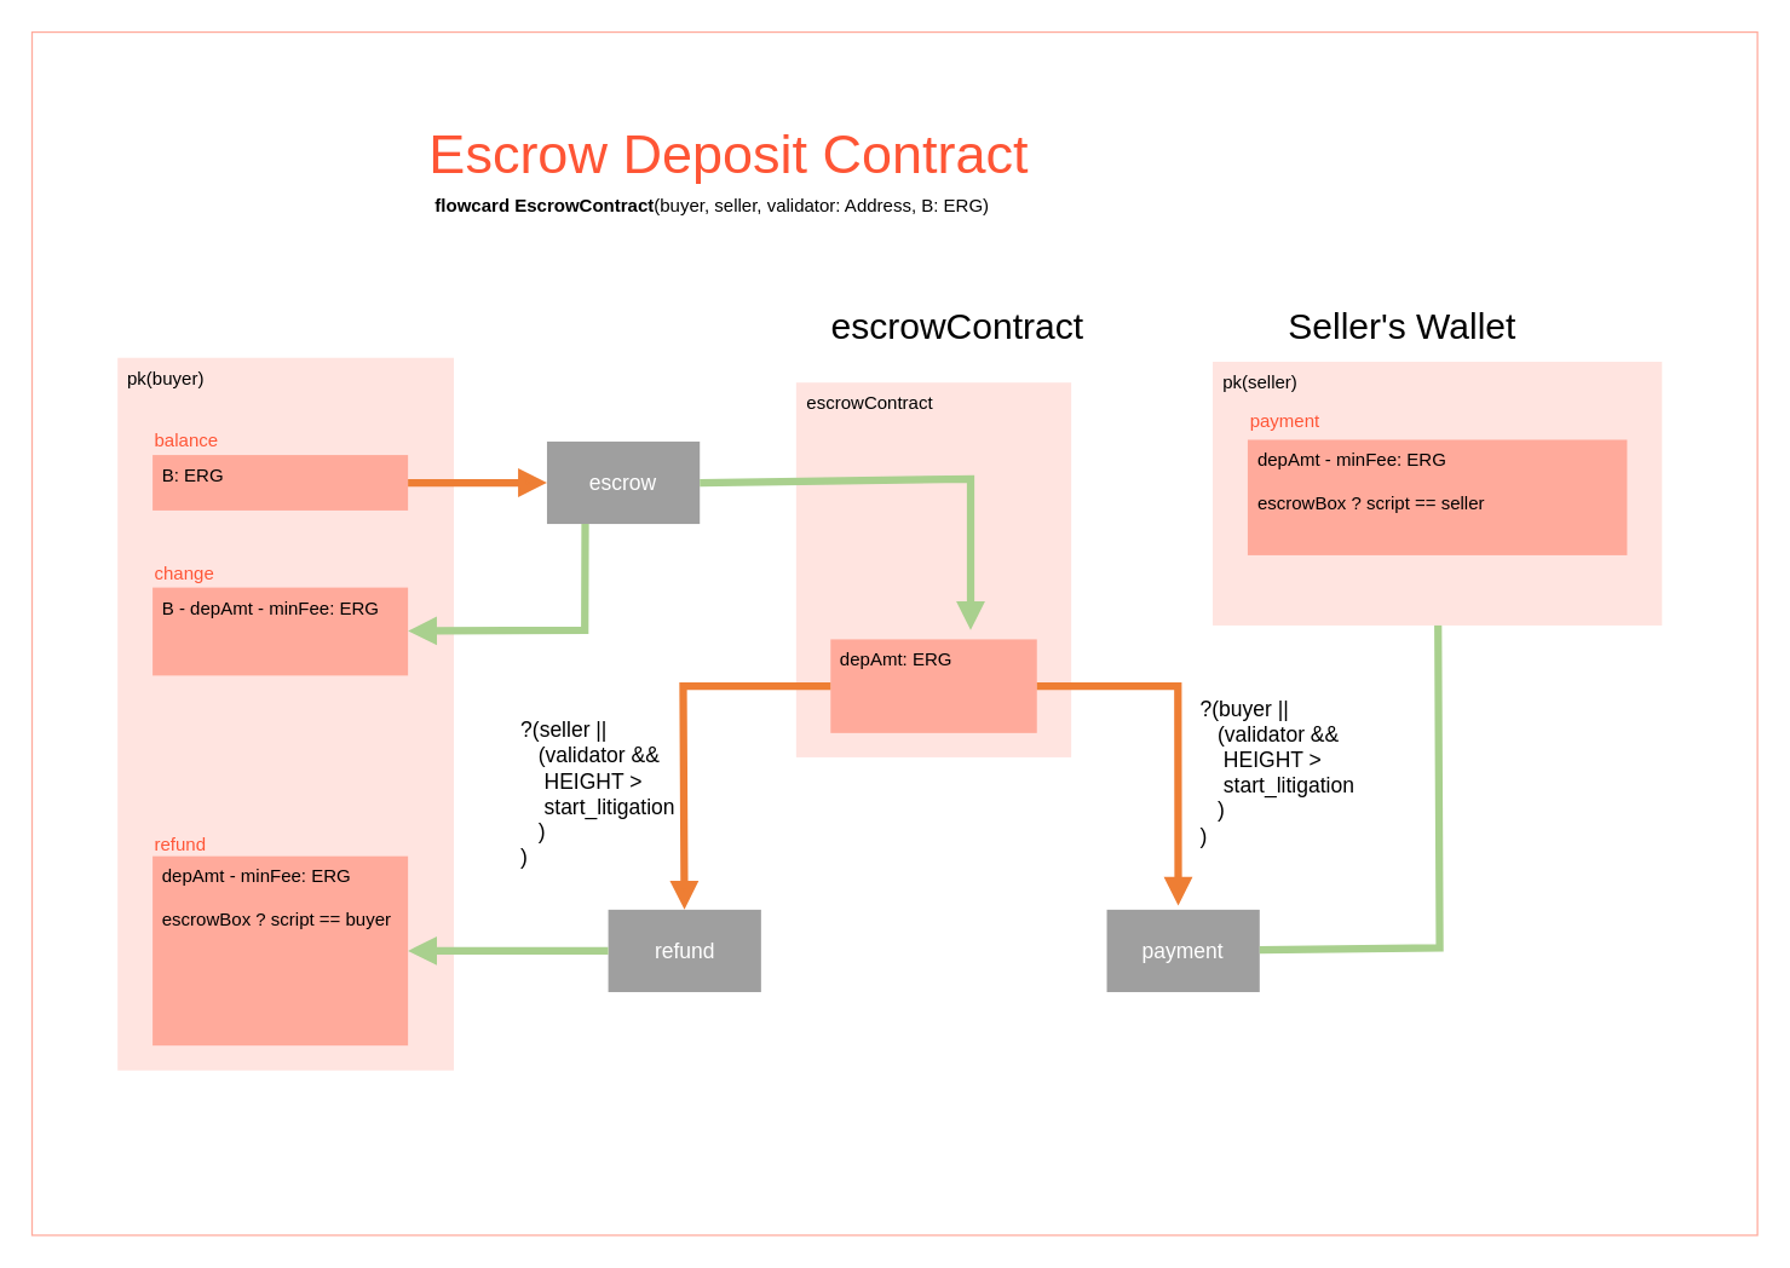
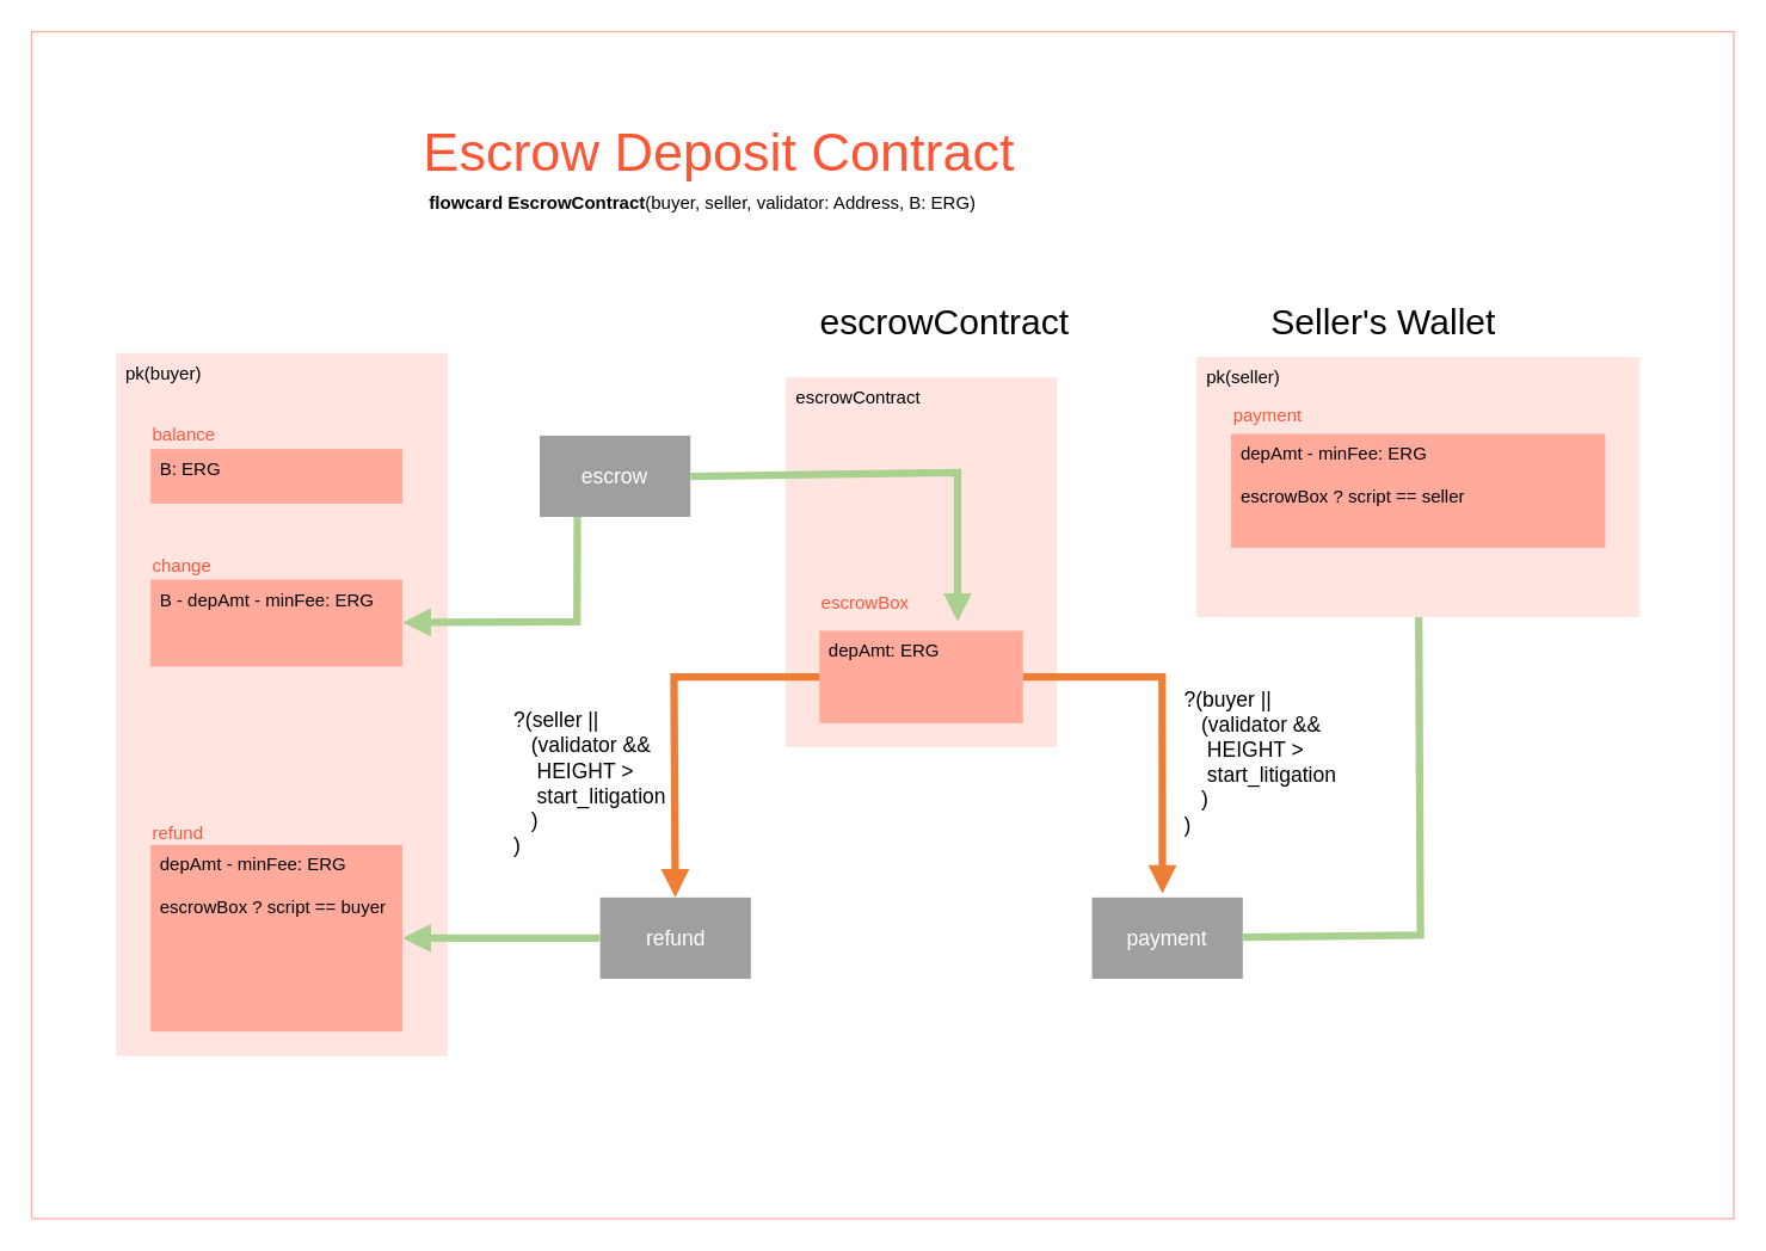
  <mxCell id="0" />
  <mxCell id="1" parent="0" />
  <mxCell id="2" value="" style="group;rounded=0;labelBackgroundColor=none;fontFamily=Helvetica;fontSize=14;fontColor=none;strokeColor=none;fillColor=none;align=left;html=1;" parent="1" vertex="1" connectable="0"><mxGeometry x="51" y="86" width="1110" height="730" as="geometry" /></mxCell>
  <mxCell id="3" value="" style="rounded=0;whiteSpace=wrap;html=1;fillColor=default;strokeColor=#ffaa9c;fontFamily=Helvetica;fontSize=12;fontColor=#000000;align=left;labelBackgroundColor=none;connectable=0;container=0;allowArrows=0;" parent="2" vertex="1"><mxGeometry x="-30.3" y="-65.373" width="1140.3" height="795.373" as="geometry" /></mxCell>
  <mxCell id="4" value="&lt;font style=&quot;font-size: 36px&quot;&gt;Escrow Deposit Contract&lt;/font&gt;" style="text;html=1;align=center;verticalAlign=middle;resizable=0;points=[];autosize=1;strokeColor=none;fillColor=none;fontSize=12;fontFamily=Helvetica;fontColor=#fe5535;rounded=0;labelBackgroundColor=none;connectable=0;allowArrows=0;" parent="2" vertex="1"><mxGeometry x="225.117" width="410" height="30" as="geometry" /></mxCell>
  <mxCell id="5" value="&lt;b&gt;flowcard EscrowContract&lt;/b&gt;(buyer, seller, validator: Address, B: ERG)" style="text;html=1;align=center;verticalAlign=middle;resizable=0;points=[];autosize=1;strokeColor=none;fillColor=none;fontSize=12;fontFamily=Helvetica;fontColor=#000000;rounded=0;labelBackgroundColor=none;connectable=0;allowArrows=0;" parent="2" vertex="1"><mxGeometry x="229.416" y="39.998" width="380" height="20" as="geometry" /></mxCell>
  <mxCell id="6" value="" style="group;allowArrows=0;connectable=0;rounded=0;labelBackgroundColor=none;fontFamily=Helvetica;fontSize=14;fontColor=none;strokeColor=none;fillColor=none;align=left;html=1;" parent="2" vertex="1" connectable="0"><mxGeometry x="26.26" y="119.851" width="296.943" height="501.194" as="geometry" /></mxCell>
  <mxCell id="7" value="&lt;div&gt;pk(buyer)&lt;/div&gt;" style="rounded=0;whiteSpace=wrap;html=1;fontFamily=Helvetica;fontSize=12;strokeColor=none;fillColor=#ffe4e0;fontColor=#000000;align=left;container=0;labelBackgroundColor=none;allowArrows=0;connectable=0;verticalAlign=top;spacingLeft=5;" parent="6" vertex="1"><mxGeometry y="30.072" width="222.202" height="471.122" as="geometry" /></mxCell>
  <mxCell id="8" value="" style="group;rounded=0;fontFamily=Helvetica;fontSize=12;fontColor=#000000;strokeColor=none;fillColor=none;align=left;labelBackgroundColor=none;html=1;allowArrows=0;" parent="6" vertex="1" connectable="0"><mxGeometry x="23.1" y="73.34" width="168.8" height="66.66" as="geometry" /></mxCell>
  <mxCell id="9" value="&lt;div style=&quot;font-size: 12px&quot; align=&quot;left&quot;&gt;&lt;font style=&quot;font-size: 12px&quot; color=&quot;#000000&quot;&gt;B: ERG&lt;/font&gt;&lt;/div&gt;&lt;div style=&quot;font-size: 12px&quot; align=&quot;left&quot;&gt;&lt;br&gt;&lt;/div&gt;&lt;div&gt;&lt;br&gt;&lt;/div&gt;&lt;div style=&quot;font-size: 12px&quot;&gt;&lt;br&gt;&lt;/div&gt;" style="rounded=0;whiteSpace=wrap;html=1;fontFamily=Helvetica;fontSize=24;fontColor=#000000;strokeColor=none;fillColor=#ffaa9b;align=left;labelBackgroundColor=none;allowArrows=0;verticalAlign=top;spacingLeft=5;" parent="8" vertex="1"><mxGeometry y="21" width="168.8" height="36.66" as="geometry" /></mxCell>
  <mxCell id="10" value="balance" style="text;html=1;align=left;verticalAlign=middle;resizable=0;points=[];autosize=1;strokeColor=none;fillColor=none;fontSize=12;fontFamily=Helvetica;fontColor=#ff5536;rounded=0;labelBackgroundColor=none;allowArrows=0;connectable=0;" parent="8" vertex="1"><mxGeometry y="1.852" width="60" height="20" as="geometry" /></mxCell>
  <mxCell id="11" value="" style="group;rounded=0;fontFamily=Helvetica;fontSize=12;fontColor=#000000;strokeColor=none;fillColor=none;align=left;labelBackgroundColor=none;html=1;allowArrows=0;" vertex="1" connectable="0" parent="6"><mxGeometry x="23.099" y="160.153" width="168.803" height="107.397" as="geometry" /></mxCell>
  <mxCell id="12" value="&lt;div style=&quot;font-size: 12px&quot; align=&quot;left&quot;&gt;&lt;font style=&quot;font-size: 12px&quot; color=&quot;#000000&quot;&gt;B - depAmt - minFee: ERG&lt;/font&gt;&lt;/div&gt;" style="rounded=0;whiteSpace=wrap;html=1;fontFamily=Helvetica;fontSize=24;fontColor=#000000;strokeColor=none;fillColor=#ffaa9b;align=left;labelBackgroundColor=none;allowArrows=0;verticalAlign=top;spacingLeft=5;" vertex="1" parent="11"><mxGeometry y="21.79" width="168.8" height="58.21" as="geometry" /></mxCell>
  <mxCell id="13" value="change" style="text;html=1;align=left;verticalAlign=middle;resizable=0;points=[];autosize=1;strokeColor=none;fillColor=none;fontSize=12;fontFamily=Helvetica;fontColor=#ff5536;rounded=0;labelBackgroundColor=none;allowArrows=0;connectable=0;" vertex="1" parent="11"><mxGeometry y="2.983" width="50" height="20" as="geometry" /></mxCell>
  <mxCell id="14" value="" style="group;rounded=0;fontFamily=Helvetica;fontSize=12;fontColor=#000000;strokeColor=none;fillColor=none;align=left;labelBackgroundColor=none;html=1;allowArrows=0;" vertex="1" connectable="0" parent="6"><mxGeometry x="23.099" y="337.761" width="168.803" height="146.981" as="geometry" /></mxCell>
  <mxCell id="15" value="&lt;div style=&quot;font-size: 12px&quot; align=&quot;left&quot;&gt;&lt;font style=&quot;font-size: 12px&quot; color=&quot;#000000&quot;&gt;depAmt - minFee: ERG&lt;/font&gt;&lt;/div&gt;&lt;div style=&quot;font-size: 12px&quot; align=&quot;left&quot;&gt;&lt;br&gt;&lt;/div&gt;&lt;div style=&quot;font-size: 12px&quot; align=&quot;left&quot;&gt;&lt;span&gt;escrowBox ? script == buyer&lt;/span&gt;&lt;/div&gt;" style="rounded=0;whiteSpace=wrap;html=1;fontFamily=Helvetica;fontSize=24;fontColor=#000000;strokeColor=none;fillColor=#ffaa9b;align=left;labelBackgroundColor=none;allowArrows=0;verticalAlign=top;spacingLeft=5;" vertex="1" parent="14"><mxGeometry y="21.791" width="168.803" height="125.19" as="geometry" /></mxCell>
  <mxCell id="16" value="refund" style="text;html=1;align=left;verticalAlign=middle;resizable=0;points=[];autosize=1;strokeColor=none;fillColor=none;fontSize=12;fontFamily=Helvetica;fontColor=#ff5536;rounded=0;labelBackgroundColor=none;allowArrows=0;connectable=0;" vertex="1" parent="14"><mxGeometry y="4.083" width="50" height="20" as="geometry" /></mxCell>
  <mxCell id="17" value="&lt;div&gt;escrow&lt;/div&gt;" style="rounded=0;whiteSpace=wrap;html=1;fontFamily=Helvetica;fontSize=14;fontColor=#FFFFFF;strokeColor=none;fillColor=#9f9f9f;align=center;" vertex="1" parent="2"><mxGeometry x="310.003" y="205.278" width="101.001" height="54.478" as="geometry" /></mxCell>
- <mxCell id="18" value="" style="endArrow=block;html=1;fontFamily=Helvetica;fontSize=14;fontColor=#FFFFFF;endFill=1;strokeWidth=5;strokeColor=#ee7e34;rounded=0;entryX=0;entryY=0.5;entryDx=0;entryDy=0;exitX=1;exitY=0.5;exitDx=0;exitDy=0;" edge="1" parent="2" source="9" target="17"><mxGeometry width="50" height="50" relative="1" as="geometry"><mxPoint x="297.205" y="228.261" as="sourcePoint" /><mxPoint x="418.406" y="228.261" as="targetPoint" /></mxGeometry></mxCell>
  <mxCell id="19" value="" style="endArrow=block;html=1;fontFamily=Helvetica;fontSize=14;fontColor=#FFFFFF;endFill=1;strokeWidth=5;strokeColor=#a9d08e;rounded=0;exitX=0.25;exitY=1;exitDx=0;exitDy=0;" edge="1" parent="2" source="17" target="12"><mxGeometry width="50" height="50" relative="1" as="geometry"><mxPoint x="410.064" y="348.657" as="sourcePoint" /><mxPoint x="309.063" y="359.552" as="targetPoint" /><Array as="points"><mxPoint x="335" y="330" /></Array></mxGeometry></mxCell>
  <mxCell id="20" value="&lt;div&gt;refund&lt;/div&gt;" style="rounded=0;whiteSpace=wrap;html=1;fontFamily=Helvetica;fontSize=14;fontColor=#FFFFFF;strokeColor=none;fillColor=#9f9f9f;align=center;" vertex="1" parent="2"><mxGeometry x="350.503" y="514.759" width="101.001" height="54.478" as="geometry" /></mxCell>
  <mxCell id="21" value="" style="endArrow=block;html=1;fontFamily=Helvetica;fontSize=14;fontColor=#FFFFFF;endFill=1;strokeWidth=5;strokeColor=#a9d08e;rounded=0;exitX=0;exitY=0.5;exitDx=0;exitDy=0;" edge="1" parent="2" source="20" target="15"><mxGeometry width="50" height="50" relative="1" as="geometry"><mxPoint x="551.465" y="424.925" as="sourcePoint" /><mxPoint x="672.666" y="424.925" as="targetPoint" /></mxGeometry></mxCell>
  <mxCell id="22" value="" style="group;allowArrows=0;connectable=0;rounded=0;labelBackgroundColor=none;fontFamily=Helvetica;fontSize=14;fontColor=none;strokeColor=none;fillColor=none;align=left;html=1;" vertex="1" connectable="0" parent="2"><mxGeometry x="474.704" y="119.851" width="181.802" height="294.179" as="geometry" /></mxCell>
  <mxCell id="23" value="&lt;div&gt;escrowContract&lt;/div&gt;" style="rounded=0;whiteSpace=wrap;html=1;fontFamily=Helvetica;fontSize=12;strokeColor=none;fillColor=#ffe4e0;fontColor=#000000;align=left;container=0;labelBackgroundColor=none;allowArrows=0;connectable=0;verticalAlign=top;spacingLeft=5;" vertex="1" parent="22"><mxGeometry y="46.449" width="181.802" height="247.73" as="geometry" /></mxCell>
  <mxCell id="24" value="&lt;div align=&quot;left&quot;&gt;&lt;font style=&quot;font-size: 24px&quot;&gt;escrowContract&lt;/font&gt;&lt;br&gt;&lt;/div&gt;" style="text;html=1;align=center;verticalAlign=middle;resizable=0;points=[];autosize=1;strokeColor=none;fillColor=none;fontSize=12;fontFamily=Helvetica;fontColor=#000000;rounded=0;container=0;labelBackgroundColor=none;connectable=0;allowArrows=0;" vertex="1" parent="22"><mxGeometry x="16.527" width="180" height="20" as="geometry" /></mxCell>
  <mxCell id="25" value="" style="group;rounded=0;fontFamily=Helvetica;fontSize=12;fontColor=#000000;strokeColor=none;fillColor=none;align=left;labelBackgroundColor=none;html=1;allowArrows=0;" vertex="1" connectable="0" parent="22"><mxGeometry x="22.725" y="185.224" width="136.351" height="92.895" as="geometry" /></mxCell>
  <mxCell id="26" value="&lt;div style=&quot;font-size: 12px&quot; align=&quot;left&quot;&gt;&lt;font style=&quot;font-size: 12px&quot; color=&quot;#000000&quot;&gt;depAmt: ERG&lt;/font&gt;&lt;/div&gt;&lt;div style=&quot;font-size: 12px&quot; align=&quot;left&quot;&gt;&lt;br&gt;&lt;/div&gt;&lt;div style=&quot;font-size: 12px&quot;&gt;&lt;br&gt;&lt;/div&gt;" style="rounded=0;whiteSpace=wrap;html=1;fontFamily=Helvetica;fontSize=24;fontColor=#000000;strokeColor=none;fillColor=#ffaa9b;align=left;labelBackgroundColor=none;allowArrows=0;verticalAlign=top;spacingLeft=5;" vertex="1" parent="25"><mxGeometry y="30.965" width="136.351" height="61.93" as="geometry" /></mxCell>
+ <mxCell id="27" value="escrowBox" style="text;html=1;align=left;verticalAlign=middle;resizable=0;points=[];autosize=1;strokeColor=none;fillColor=none;fontSize=12;fontFamily=Helvetica;fontColor=#ff5536;rounded=0;labelBackgroundColor=none;allowArrows=0;connectable=0;" vertex="1" parent="25"><mxGeometry y="2.58" width="70" height="20" as="geometry" /></mxCell>
  <mxCell id="28" value="" style="endArrow=block;html=1;fontFamily=Helvetica;fontSize=14;fontColor=#FFFFFF;endFill=1;strokeWidth=5;strokeColor=#ee7e34;rounded=0;exitX=0;exitY=0.5;exitDx=0;exitDy=0;" edge="1" parent="2" source="26" target="20"><mxGeometry width="50" height="50" relative="1" as="geometry"><mxPoint x="551.465" y="424.925" as="sourcePoint" /><mxPoint x="672.666" y="424.925" as="targetPoint" /><Array as="points"><mxPoint x="400" y="367" /></Array></mxGeometry></mxCell>
  <mxCell id="29" value="&lt;div&gt;&lt;span&gt;?(seller ||&amp;nbsp;&lt;/span&gt;&lt;br&gt;&lt;/div&gt;&lt;div&gt;&amp;nbsp; &amp;nbsp;(validator &amp;amp;&amp;amp;&amp;nbsp;&lt;/div&gt;&lt;div&gt;&amp;nbsp; &amp;nbsp; HEIGHT &amp;gt;&amp;nbsp;&lt;/div&gt;&lt;div&gt;&amp;nbsp; &amp;nbsp; start_litigation&lt;/div&gt;&lt;div&gt;&amp;nbsp; &amp;nbsp;)&lt;/div&gt;&lt;div&gt;)&lt;br&gt;&lt;/div&gt;" style="edgeLabel;html=1;align=left;verticalAlign=middle;resizable=0;points=[];fontSize=14;fontFamily=Helvetica;fontColor=#000000;labelBackgroundColor=none;rounded=0;strokeColor=default;fillColor=none;allowArrows=0;" vertex="1" connectable="0" parent="28"><mxGeometry x="0.583" y="-1" relative="1" as="geometry"><mxPoint x="-109" y="-26" as="offset" /></mxGeometry></mxCell>
  <mxCell id="30" value="&lt;div&gt;payment&lt;/div&gt;" style="rounded=0;whiteSpace=wrap;html=1;fontFamily=Helvetica;fontSize=14;fontColor=#FFFFFF;strokeColor=none;fillColor=#9f9f9f;align=center;" vertex="1" parent="2"><mxGeometry x="679.996" y="514.759" width="101.001" height="54.478" as="geometry" /></mxCell>
  <mxCell id="31" value="" style="endArrow=block;html=1;fontFamily=Helvetica;fontSize=14;fontColor=#FFFFFF;endFill=1;strokeWidth=5;strokeColor=#ee7e34;rounded=0;exitX=1;exitY=0.5;exitDx=0;exitDy=0;" edge="1" parent="2" source="26"><mxGeometry width="50" height="50" relative="1" as="geometry"><mxPoint x="434.304" y="468.507" as="sourcePoint" /><mxPoint x="727.207" y="512.09" as="targetPoint" /><Array as="points"><mxPoint x="727" y="367" /></Array></mxGeometry></mxCell>
  <mxCell id="32" value="&lt;span&gt;?(buyer ||&amp;nbsp;&lt;/span&gt;&lt;br&gt;&lt;div&gt;&amp;nbsp; &amp;nbsp;(validator &amp;amp;&amp;amp;&amp;nbsp;&lt;/div&gt;&lt;div&gt;&amp;nbsp; &amp;nbsp; HEIGHT &amp;gt;&amp;nbsp;&lt;/div&gt;&lt;div&gt;&amp;nbsp; &amp;nbsp; start_litigation&lt;/div&gt;&lt;div&gt;&amp;nbsp; &amp;nbsp;)&lt;/div&gt;&lt;div&gt;)&lt;/div&gt;" style="edgeLabel;html=1;align=left;verticalAlign=middle;resizable=0;points=[];fontSize=14;fontFamily=Helvetica;fontColor=#000000;labelBackgroundColor=none;rounded=0;strokeColor=default;fillColor=none;allowArrows=0;" vertex="1" connectable="0" parent="31"><mxGeometry x="0.583" y="-1" relative="1" as="geometry"><mxPoint x="14" y="-39" as="offset" /></mxGeometry></mxCell>
  <mxCell id="33" value="" style="endArrow=block;html=1;fontFamily=Helvetica;fontSize=14;fontColor=#FFFFFF;endFill=1;strokeWidth=5;strokeColor=#a9d08e;rounded=0;" edge="1" parent="2" source="30" target="40"><mxGeometry width="50" height="50" relative="1" as="geometry"><mxPoint x="868.608" y="479.403" as="sourcePoint" /><mxPoint x="989.809" y="479.403" as="targetPoint" /><Array as="points"><mxPoint x="900" y="540" /></Array></mxGeometry></mxCell>
  <mxCell id="34" value="" style="endArrow=block;html=1;fontFamily=Helvetica;fontSize=14;fontColor=#FFFFFF;endFill=1;strokeWidth=5;strokeColor=#a9d08e;rounded=0;exitX=1;exitY=0.5;exitDx=0;exitDy=0;" edge="1" parent="2" source="17"><mxGeometry width="50" height="50" relative="1" as="geometry"><mxPoint x="551.465" y="315.97" as="sourcePoint" /><mxPoint x="590" y="330" as="targetPoint" /><Array as="points"><mxPoint x="590" y="230" /></Array></mxGeometry></mxCell>
  <mxCell id="35" value="" style="edgeLabel;html=1;align=center;verticalAlign=middle;resizable=0;points=[];fontSize=14;fontFamily=Helvetica;fontColor=#000000;labelBackgroundColor=none;rounded=0;strokeColor=default;fillColor=none;allowArrows=0;" vertex="1" connectable="0" parent="34"><mxGeometry x="0.583" y="-1" relative="1" as="geometry"><mxPoint x="-45" y="9" as="offset" /></mxGeometry></mxCell>
  <mxCell id="36" value="" style="group;allowArrows=0;connectable=0;rounded=0;labelBackgroundColor=none;fontFamily=Helvetica;fontSize=14;fontColor=none;strokeColor=none;fillColor=none;align=left;html=1;" vertex="1" connectable="0" parent="2"><mxGeometry x="749.997" y="119.846" width="296.943" height="207.015" as="geometry" /></mxCell>
  <mxCell id="37" value="&lt;div&gt;pk(seller)&lt;/div&gt;" style="rounded=0;whiteSpace=wrap;html=1;fontFamily=Helvetica;fontSize=12;strokeColor=none;fillColor=#ffe4e0;fontColor=#000000;align=left;container=0;labelBackgroundColor=none;allowArrows=0;connectable=0;verticalAlign=top;spacingLeft=5;" vertex="1" parent="36"><mxGeometry y="32.687" width="296.943" height="174.328" as="geometry" /></mxCell>
  <mxCell id="38" value="&lt;div align=&quot;left&quot;&gt;&lt;font style=&quot;font-size: 24px&quot;&gt;Seller's Wallet&lt;/font&gt;&lt;br&gt;&lt;/div&gt;" style="text;html=1;align=center;verticalAlign=middle;resizable=0;points=[];autosize=1;strokeColor=none;fillColor=none;fontSize=12;fontFamily=Helvetica;fontColor=#000000;rounded=0;container=0;labelBackgroundColor=none;connectable=0;allowArrows=0;" vertex="1" parent="36"><mxGeometry x="39.924" width="170" height="20" as="geometry" /></mxCell>
  <mxCell id="39" value="" style="group;rounded=0;fontFamily=Helvetica;fontSize=12;fontColor=#000000;strokeColor=none;fillColor=none;align=left;labelBackgroundColor=none;html=1;allowArrows=0;" vertex="1" connectable="0" parent="36"><mxGeometry x="23.099" y="58.829" width="250.745" height="101.766" as="geometry" /></mxCell>
  <mxCell id="40" value="&lt;div style=&quot;font-size: 12px&quot; align=&quot;left&quot;&gt;&lt;div align=&quot;left&quot;&gt;&lt;font color=&quot;#000000&quot;&gt;depAmt - minFee: ERG&lt;/font&gt;&lt;/div&gt;&lt;div align=&quot;left&quot;&gt;&lt;br&gt;&lt;/div&gt;&lt;div align=&quot;left&quot;&gt;escrowBox ? script == seller&lt;/div&gt;&lt;/div&gt;" style="rounded=0;whiteSpace=wrap;html=1;fontFamily=Helvetica;fontSize=24;fontColor=#000000;strokeColor=none;fillColor=#ffaa9b;align=left;labelBackgroundColor=none;allowArrows=0;verticalAlign=top;spacingLeft=5;" vertex="1" parent="39"><mxGeometry y="25.442" width="250.745" height="76.325" as="geometry" /></mxCell>
  <mxCell id="41" value="payment" style="text;html=1;align=left;verticalAlign=middle;resizable=0;points=[];autosize=1;strokeColor=none;fillColor=none;fontSize=12;fontFamily=Helvetica;fontColor=#ff5536;rounded=0;labelBackgroundColor=none;allowArrows=0;connectable=0;" vertex="1" parent="39"><mxGeometry y="2.827" width="60" height="20" as="geometry" /></mxCell>
